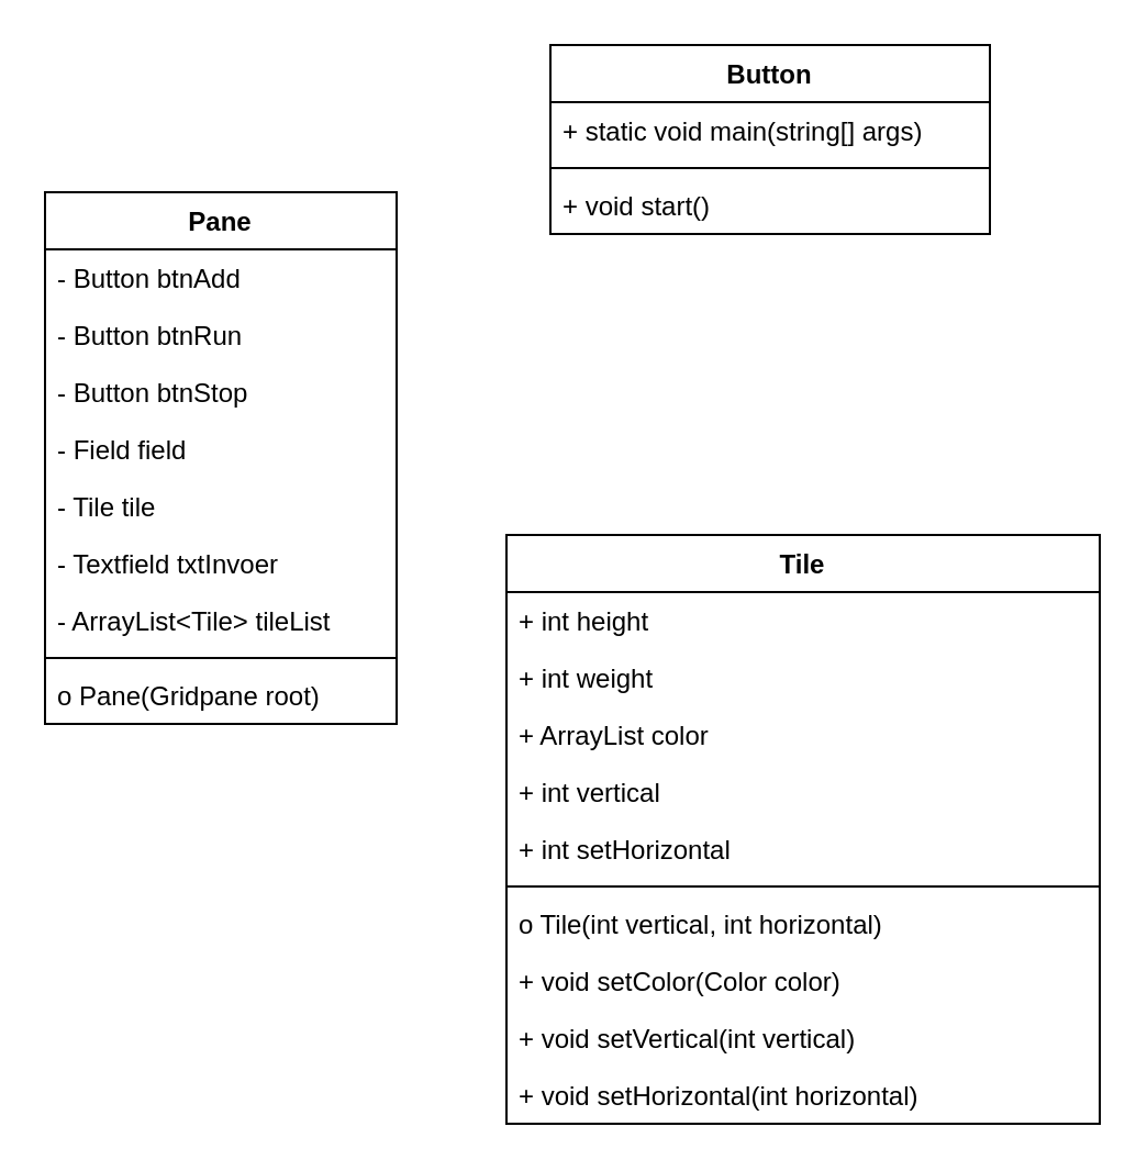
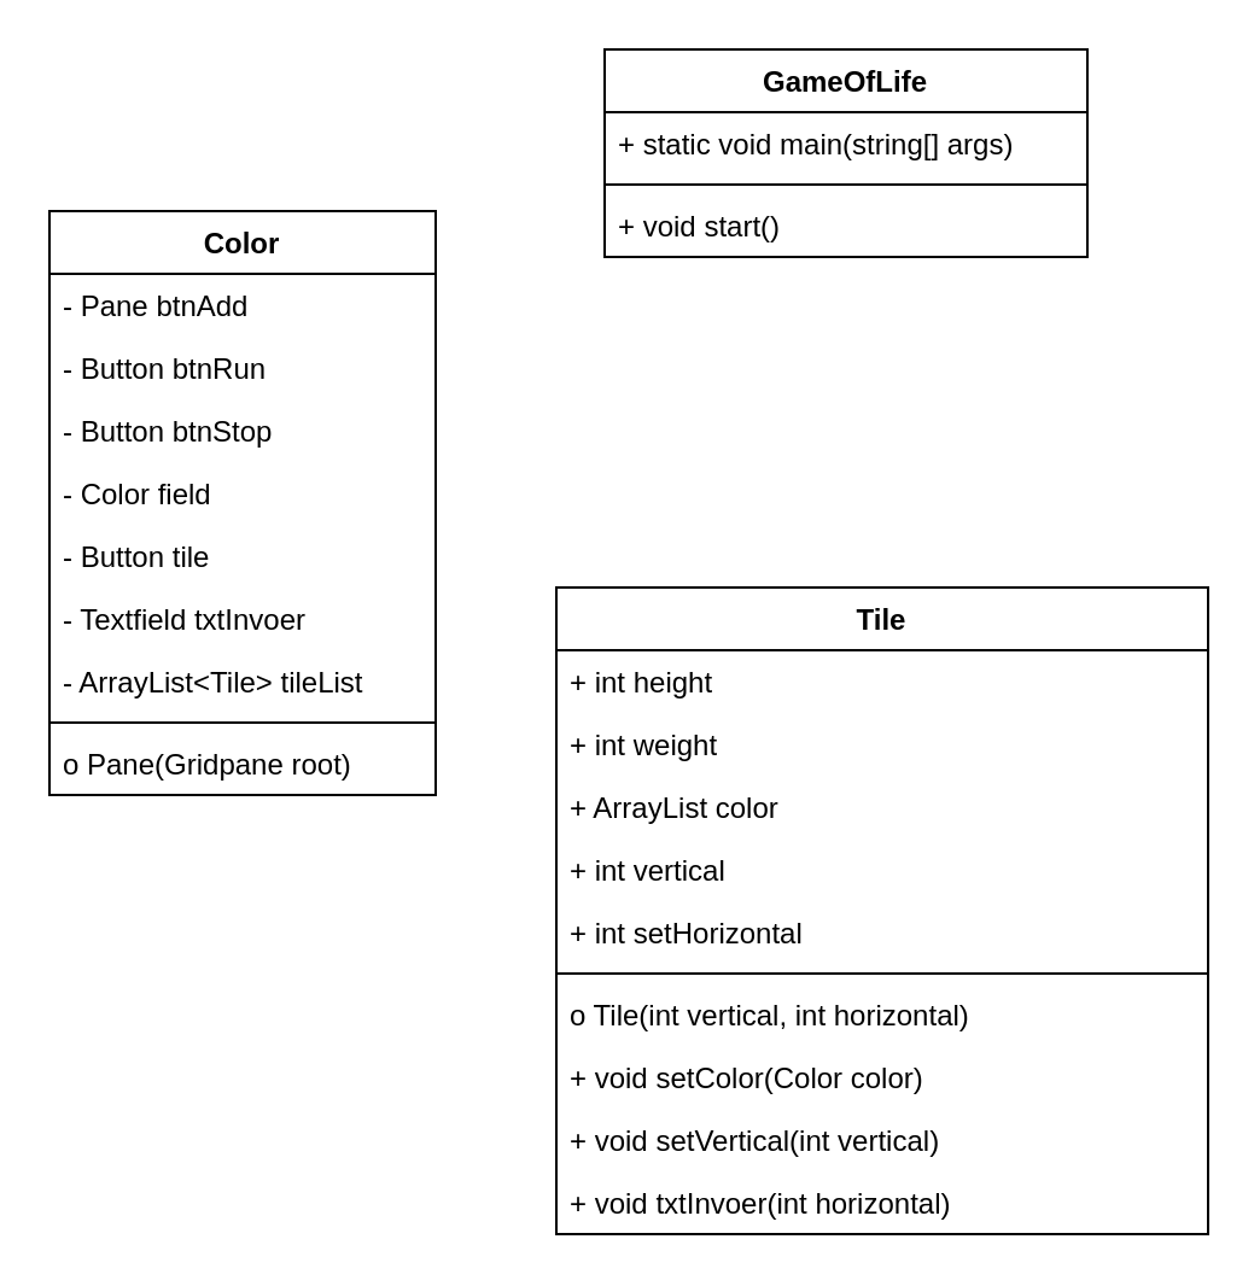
  <mxCell id="0" />
  <mxCell id="1" parent="0" />
  <mxCell id="2" value="Tile" style="swimlane;fontStyle=1;align=center;verticalAlign=top;childLayout=stackLayout;horizontal=1;startSize=26;horizontalStack=0;resizeParent=1;resizeParentMax=0;resizeLast=0;collapsible=1;marginBottom=0;" parent="1" vertex="1"><mxGeometry x="230" y="243" width="270" height="268" as="geometry" /></mxCell>
  <mxCell id="3" value="+ int height&#10;&#10;" style="text;strokeColor=none;fillColor=none;align=left;verticalAlign=top;spacingLeft=4;spacingRight=4;overflow=hidden;rotatable=0;points=[[0,0.5],[1,0.5]];portConstraint=eastwest;" parent="2" vertex="1"><mxGeometry y="26" width="270" height="26" as="geometry" /></mxCell>
  <mxCell id="4" value="+ int weight&#10;&#10;" style="text;strokeColor=none;fillColor=none;align=left;verticalAlign=top;spacingLeft=4;spacingRight=4;overflow=hidden;rotatable=0;points=[[0,0.5],[1,0.5]];portConstraint=eastwest;" parent="2" vertex="1"><mxGeometry y="52" width="270" height="26" as="geometry" /></mxCell>
  <mxCell id="5" value="+ ArrayList color" style="text;strokeColor=none;fillColor=none;align=left;verticalAlign=top;spacingLeft=4;spacingRight=4;overflow=hidden;rotatable=0;points=[[0,0.5],[1,0.5]];portConstraint=eastwest;" parent="2" vertex="1"><mxGeometry y="78" width="270" height="26" as="geometry" /></mxCell>
  <mxCell id="6" value="+ int vertical&#10;" style="text;strokeColor=none;fillColor=none;align=left;verticalAlign=top;spacingLeft=4;spacingRight=4;overflow=hidden;rotatable=0;points=[[0,0.5],[1,0.5]];portConstraint=eastwest;" parent="2" vertex="1"><mxGeometry y="104" width="270" height="26" as="geometry" /></mxCell>
  <mxCell id="7" value="+ int setHorizontal&#10;" style="text;strokeColor=none;fillColor=none;align=left;verticalAlign=top;spacingLeft=4;spacingRight=4;overflow=hidden;rotatable=0;points=[[0,0.5],[1,0.5]];portConstraint=eastwest;" parent="2" vertex="1"><mxGeometry y="130" width="270" height="26" as="geometry" /></mxCell>
  <mxCell id="8" value="" style="line;strokeWidth=1;fillColor=none;align=left;verticalAlign=middle;spacingTop=-1;spacingLeft=3;spacingRight=3;rotatable=0;labelPosition=right;points=[];portConstraint=eastwest;" parent="2" vertex="1"><mxGeometry y="156" width="270" height="8" as="geometry" /></mxCell>
  <mxCell id="9" value="o Tile(int vertical, int horizontal)" style="text;strokeColor=none;fillColor=none;align=left;verticalAlign=top;spacingLeft=4;spacingRight=4;overflow=hidden;rotatable=0;points=[[0,0.5],[1,0.5]];portConstraint=eastwest;" parent="2" vertex="1"><mxGeometry y="164" width="270" height="26" as="geometry" /></mxCell>
  <mxCell id="10" value="+ void setColor(Color color)" style="text;strokeColor=none;fillColor=none;align=left;verticalAlign=top;spacingLeft=4;spacingRight=4;overflow=hidden;rotatable=0;points=[[0,0.5],[1,0.5]];portConstraint=eastwest;" parent="2" vertex="1"><mxGeometry y="190" width="270" height="26" as="geometry" /></mxCell>
  <mxCell id="11" value="+ void setVertical(int vertical)" style="text;strokeColor=none;fillColor=none;align=left;verticalAlign=top;spacingLeft=4;spacingRight=4;overflow=hidden;rotatable=0;points=[[0,0.5],[1,0.5]];portConstraint=eastwest;" parent="2" vertex="1"><mxGeometry y="216" width="270" height="26" as="geometry" /></mxCell>
- <mxCell id="12" value="+ void setHorizontal(int horizontal)" style="text;strokeColor=none;fillColor=none;align=left;verticalAlign=top;spacingLeft=4;spacingRight=4;overflow=hidden;rotatable=0;points=[[0,0.5],[1,0.5]];portConstraint=eastwest;" parent="2" vertex="1"><mxGeometry y="242" width="270" height="26" as="geometry" /></mxCell>
- <mxCell id="13" value="Pane" style="swimlane;fontStyle=1;align=center;verticalAlign=top;childLayout=stackLayout;horizontal=1;startSize=26;horizontalStack=0;resizeParent=1;resizeParentMax=0;resizeLast=0;collapsible=1;marginBottom=0;" parent="1" vertex="1"><mxGeometry x="20" y="87" width="160" height="242" as="geometry" /></mxCell>
- <mxCell id="14" value="- Button btnAdd" style="text;strokeColor=none;fillColor=none;align=left;verticalAlign=top;spacingLeft=4;spacingRight=4;overflow=hidden;rotatable=0;points=[[0,0.5],[1,0.5]];portConstraint=eastwest;" parent="13" vertex="1"><mxGeometry y="26" width="160" height="26" as="geometry" /></mxCell>
+ <mxCell id="12" value="+ void txtInvoer(int horizontal)" style="text;strokeColor=none;fillColor=none;align=left;verticalAlign=top;spacingLeft=4;spacingRight=4;overflow=hidden;rotatable=0;points=[[0,0.5],[1,0.5]];portConstraint=eastwest;" parent="2" vertex="1"><mxGeometry y="242" width="270" height="26" as="geometry" /></mxCell>
+ <mxCell id="13" value="Color" style="swimlane;fontStyle=1;align=center;verticalAlign=top;childLayout=stackLayout;horizontal=1;startSize=26;horizontalStack=0;resizeParent=1;resizeParentMax=0;resizeLast=0;collapsible=1;marginBottom=0;" parent="1" vertex="1"><mxGeometry x="20" y="87" width="160" height="242" as="geometry" /></mxCell>
+ <mxCell id="14" value="- Pane btnAdd" style="text;strokeColor=none;fillColor=none;align=left;verticalAlign=top;spacingLeft=4;spacingRight=4;overflow=hidden;rotatable=0;points=[[0,0.5],[1,0.5]];portConstraint=eastwest;" parent="13" vertex="1"><mxGeometry y="26" width="160" height="26" as="geometry" /></mxCell>
  <mxCell id="15" value="- Button btnRun" style="text;strokeColor=none;fillColor=none;align=left;verticalAlign=top;spacingLeft=4;spacingRight=4;overflow=hidden;rotatable=0;points=[[0,0.5],[1,0.5]];portConstraint=eastwest;" parent="13" vertex="1"><mxGeometry y="52" width="160" height="26" as="geometry" /></mxCell>
  <mxCell id="16" value="- Button btnStop" style="text;strokeColor=none;fillColor=none;align=left;verticalAlign=top;spacingLeft=4;spacingRight=4;overflow=hidden;rotatable=0;points=[[0,0.5],[1,0.5]];portConstraint=eastwest;" parent="13" vertex="1"><mxGeometry y="78" width="160" height="26" as="geometry" /></mxCell>
- <mxCell id="17" value="- Field field" style="text;strokeColor=none;fillColor=none;align=left;verticalAlign=top;spacingLeft=4;spacingRight=4;overflow=hidden;rotatable=0;points=[[0,0.5],[1,0.5]];portConstraint=eastwest;" parent="13" vertex="1"><mxGeometry y="104" width="160" height="26" as="geometry" /></mxCell>
- <mxCell id="18" value="- Tile tile" style="text;strokeColor=none;fillColor=none;align=left;verticalAlign=top;spacingLeft=4;spacingRight=4;overflow=hidden;rotatable=0;points=[[0,0.5],[1,0.5]];portConstraint=eastwest;" parent="13" vertex="1"><mxGeometry y="130" width="160" height="26" as="geometry" /></mxCell>
+ <mxCell id="17" value="- Color field" style="text;strokeColor=none;fillColor=none;align=left;verticalAlign=top;spacingLeft=4;spacingRight=4;overflow=hidden;rotatable=0;points=[[0,0.5],[1,0.5]];portConstraint=eastwest;" parent="13" vertex="1"><mxGeometry y="104" width="160" height="26" as="geometry" /></mxCell>
+ <mxCell id="18" value="- Button tile" style="text;strokeColor=none;fillColor=none;align=left;verticalAlign=top;spacingLeft=4;spacingRight=4;overflow=hidden;rotatable=0;points=[[0,0.5],[1,0.5]];portConstraint=eastwest;" parent="13" vertex="1"><mxGeometry y="130" width="160" height="26" as="geometry" /></mxCell>
  <mxCell id="19" value="- Textfield txtInvoer" style="text;strokeColor=none;fillColor=none;align=left;verticalAlign=top;spacingLeft=4;spacingRight=4;overflow=hidden;rotatable=0;points=[[0,0.5],[1,0.5]];portConstraint=eastwest;" parent="13" vertex="1"><mxGeometry y="156" width="160" height="26" as="geometry" /></mxCell>
  <mxCell id="20" value="- ArrayList&lt;Tile&gt; tileList" style="text;strokeColor=none;fillColor=none;align=left;verticalAlign=top;spacingLeft=4;spacingRight=4;overflow=hidden;rotatable=0;points=[[0,0.5],[1,0.5]];portConstraint=eastwest;" parent="13" vertex="1"><mxGeometry y="182" width="160" height="26" as="geometry" /></mxCell>
  <mxCell id="21" value="" style="line;strokeWidth=1;fillColor=none;align=left;verticalAlign=middle;spacingTop=-1;spacingLeft=3;spacingRight=3;rotatable=0;labelPosition=right;points=[];portConstraint=eastwest;" parent="13" vertex="1"><mxGeometry y="208" width="160" height="8" as="geometry" /></mxCell>
  <mxCell id="22" value="o Pane(Gridpane root)" style="text;strokeColor=none;fillColor=none;align=left;verticalAlign=top;spacingLeft=4;spacingRight=4;overflow=hidden;rotatable=0;points=[[0,0.5],[1,0.5]];portConstraint=eastwest;" parent="13" vertex="1"><mxGeometry y="216" width="160" height="26" as="geometry" /></mxCell>
- <mxCell id="23" value="Button" style="swimlane;fontStyle=1;align=center;verticalAlign=top;childLayout=stackLayout;horizontal=1;startSize=26;horizontalStack=0;resizeParent=1;resizeParentMax=0;resizeLast=0;collapsible=1;marginBottom=0;" parent="1" vertex="1"><mxGeometry x="250" y="20" width="200" height="86" as="geometry" /></mxCell>
+ <mxCell id="23" value="GameOfLife" style="swimlane;fontStyle=1;align=center;verticalAlign=top;childLayout=stackLayout;horizontal=1;startSize=26;horizontalStack=0;resizeParent=1;resizeParentMax=0;resizeLast=0;collapsible=1;marginBottom=0;" parent="1" vertex="1"><mxGeometry x="250" y="20" width="200" height="86" as="geometry" /></mxCell>
  <mxCell id="24" value="+ static void main(string[] args)" style="text;strokeColor=none;fillColor=none;align=left;verticalAlign=top;spacingLeft=4;spacingRight=4;overflow=hidden;rotatable=0;points=[[0,0.5],[1,0.5]];portConstraint=eastwest;" parent="23" vertex="1"><mxGeometry y="26" width="200" height="26" as="geometry" /></mxCell>
  <mxCell id="25" value="" style="line;strokeWidth=1;fillColor=none;align=left;verticalAlign=middle;spacingTop=-1;spacingLeft=3;spacingRight=3;rotatable=0;labelPosition=right;points=[];portConstraint=eastwest;" parent="23" vertex="1"><mxGeometry y="52" width="200" height="8" as="geometry" /></mxCell>
  <mxCell id="26" value="+ void start()" style="text;strokeColor=none;fillColor=none;align=left;verticalAlign=top;spacingLeft=4;spacingRight=4;overflow=hidden;rotatable=0;points=[[0,0.5],[1,0.5]];portConstraint=eastwest;" parent="23" vertex="1"><mxGeometry y="60" width="200" height="26" as="geometry" /></mxCell>
